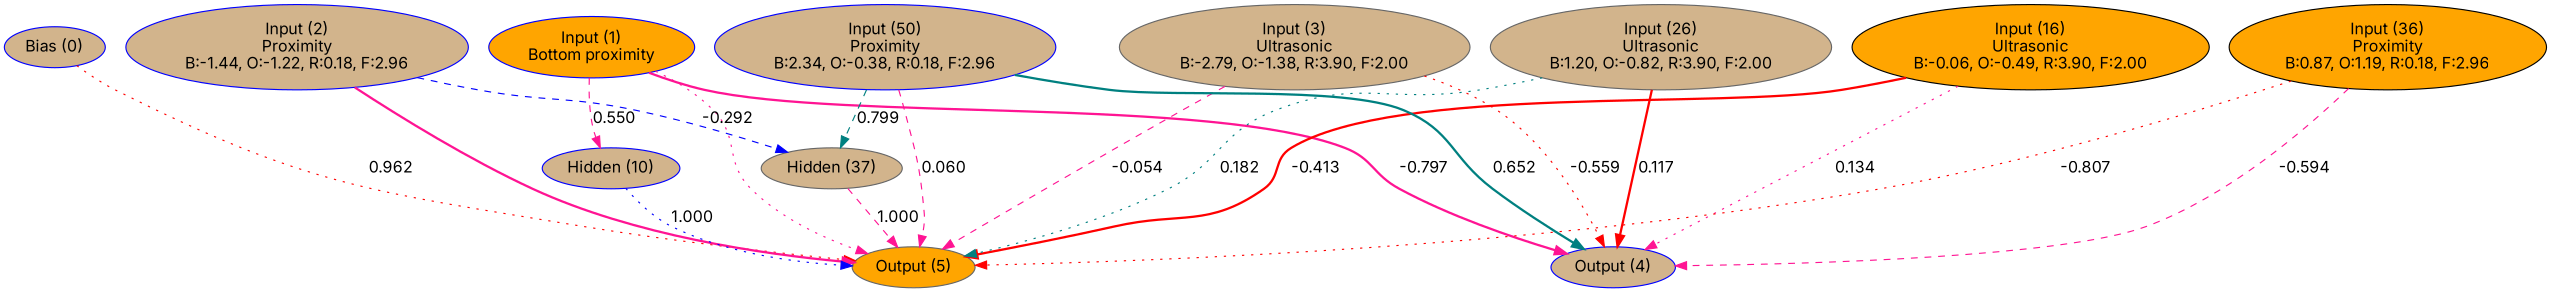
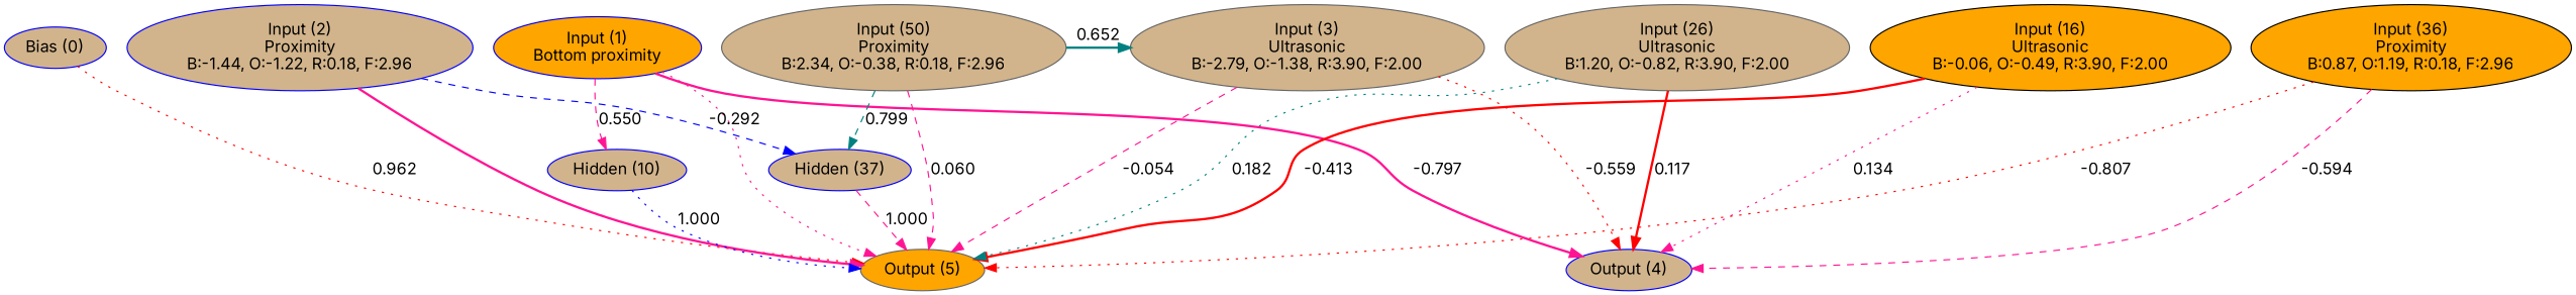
  digraph {
    fontname=Inter
    node [color=blue fillcolor=tan fontname=Inter style=filled]
    edge [color=deeppink fontname=Inter style=dotted]
    n1 [label="Bias (0)"]
    n2 [fillcolor=orange label="Input (1)\nBottom proximity"]
    n3 [label="Input (2)\nProximity\nB:-1.44, O:-1.22, R:0.18, F:2.96"]
    n4 [color=gray40 label="Input (3)\nUltrasonic\nB:-2.79, O:-1.38, R:3.90, F:2.00"]
    n5 [color=black fillcolor=orange label="Input (16)\nUltrasonic\nB:-0.06, O:-0.49, R:3.90, F:2.00"]
    n6 [color=gray40 label="Input (26)\nUltrasonic\nB:1.20, O:-0.82, R:3.90, F:2.00"]
    n7 [color=black fillcolor=orange label="Input (36)\nProximity\nB:0.87, O:1.19, R:0.18, F:2.96"]
-   n8 [label="Input (50)\nProximity\nB:2.34, O:-0.38, R:0.18, F:2.96"]
+   n8 [color=gray40 label="Input (50)\nProximity\nB:2.34, O:-0.38, R:0.18, F:2.96"]
    n9 [label="Output (4)"]
    n10 [color=gray40 fillcolor=orange label="Output (5)"]
    n11 [label="Hidden (10)"]
-   n12 [color=gray40 label="Hidden (37)"]
+   n12 [label="Hidden (37)"]
    subgraph sub_1 {
      rank=same
      n1
      n2
      n3
      n4
      n5
      n6
      n7
      n8
    }
    subgraph sub_2 {
      rank=same
      n9
      n10
    }
    n1 -> n10 [color=red label=0.962]
    n2 -> n9 [label=-0.797 style=bold]
    n2 -> n10
    n2 -> n11 [label=0.550 style=dashed]
    n3 -> n10 [style=bold]
    n3 -> n12 [color=blue label=-0.292 style=dashed]
    n4 -> n9 [color=red label=-0.559]
    n4 -> n10 [label=-0.054 style=dashed]
    n5 -> n9 [label=0.134]
    n5 -> n10 [color=red label=-0.413 style=bold]
    n6 -> n9 [color=red label=0.117 style=bold]
    n6 -> n10 [color=teal label=0.182]
    n7 -> n9 [label=-0.594 style=dashed]
    n7 -> n10 [color=red label=-0.807]
-   n8 -> n9 [color=teal label=0.652 style=bold]
+   n8 -> n4 [color=teal label=0.652 style=bold]
    n8 -> n10 [label=0.060 style=dashed]
    n8 -> n12 [color=teal label=0.799 style=dashed]
    n11 -> n10 [color=blue label=1.000]
    n12 -> n10 [label=1.000 style=dashed]
  }
